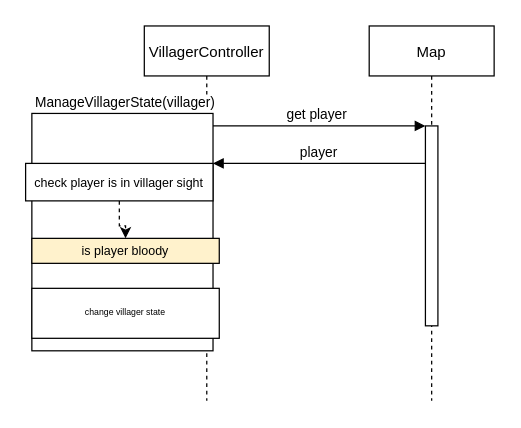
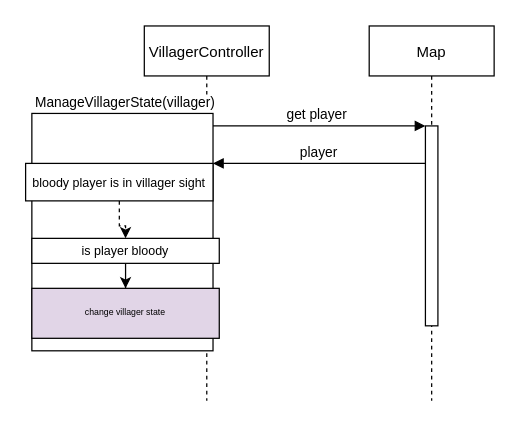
  <mxCell id="0" />
  <mxCell id="1" parent="0" />
  <mxCell id="2" value="VillagerController" style="shape=umlLifeline;perimeter=lifelinePerimeter;container=1;collapsible=0;recursiveResize=0;rounded=0;shadow=0;strokeWidth=1;" parent="1" vertex="1"><mxGeometry x="115" y="20" width="100" height="300" as="geometry" /></mxCell>
  <mxCell id="3" value="" style="points=[];perimeter=orthogonalPerimeter;rounded=0;shadow=0;strokeWidth=1;" parent="2" vertex="1"><mxGeometry x="-90" y="70" width="145" height="190" as="geometry" /></mxCell>
  <mxCell id="4" value="ManageVillagerState(villager)" style="verticalAlign=bottom;startArrow=oval;endArrow=block;startSize=8;shadow=0;strokeWidth=1;" parent="2" target="3" edge="1"><mxGeometry relative="1" as="geometry"><mxPoint x="-15" y="70" as="sourcePoint" /></mxGeometry></mxCell>
  <mxCell id="5" style="edgeStyle=orthogonalEdgeStyle;rounded=0;orthogonalLoop=1;jettySize=auto;html=1;entryX=0.5;entryY=0;entryDx=0;entryDy=0;fontSize=7;dashed=1;" edge="1" parent="2" source="6" target="8"><mxGeometry relative="1" as="geometry" /></mxCell>
- <mxCell id="6" value="check player is in villager sight" style="points=[];perimeter=orthogonalPerimeter;rounded=0;shadow=0;strokeWidth=1;fontSize=10;" parent="2" vertex="1"><mxGeometry x="-95" y="110" width="150" height="30" as="geometry" /></mxCell>
- <mxCell id="8" value="is player bloody" style="rounded=0;whiteSpace=wrap;html=1;fontSize=10;fillColor=#fff2cc;" vertex="1" parent="2"><mxGeometry x="-90" y="170" width="150" height="20" as="geometry" /></mxCell>
- <mxCell id="9" value="change villager state" style="rounded=0;whiteSpace=wrap;html=1;fontSize=7;" vertex="1" parent="2"><mxGeometry x="-90" y="210" width="150" height="40" as="geometry" /></mxCell>
+ <mxCell id="6" value="bloody player is in villager sight" style="points=[];perimeter=orthogonalPerimeter;rounded=0;shadow=0;strokeWidth=1;fontSize=10;" parent="2" vertex="1"><mxGeometry x="-95" y="110" width="150" height="30" as="geometry" /></mxCell>
+ <mxCell id="7" style="edgeStyle=orthogonalEdgeStyle;rounded=0;orthogonalLoop=1;jettySize=auto;html=1;fontSize=7;" edge="1" parent="2" source="8" target="9"><mxGeometry relative="1" as="geometry" /></mxCell>
+ <mxCell id="8" value="is player bloody" style="rounded=0;whiteSpace=wrap;html=1;fontSize=10;" vertex="1" parent="2"><mxGeometry x="-90" y="170" width="150" height="20" as="geometry" /></mxCell>
+ <mxCell id="9" value="change villager state" style="rounded=0;whiteSpace=wrap;html=1;fontSize=7;fillColor=#e1d5e7;" vertex="1" parent="2"><mxGeometry x="-90" y="210" width="150" height="40" as="geometry" /></mxCell>
  <mxCell id="10" value="Map" style="shape=umlLifeline;perimeter=lifelinePerimeter;container=1;collapsible=0;recursiveResize=0;rounded=0;shadow=0;strokeWidth=1;" parent="1" vertex="1"><mxGeometry x="295" y="20" width="100" height="300" as="geometry" /></mxCell>
  <mxCell id="11" value="" style="points=[];perimeter=orthogonalPerimeter;rounded=0;shadow=0;strokeWidth=1;" parent="10" vertex="1"><mxGeometry x="45" y="80" width="10" height="160" as="geometry" /></mxCell>
  <mxCell id="12" value="get player " style="verticalAlign=bottom;endArrow=block;entryX=0;entryY=0;shadow=0;strokeWidth=1;" parent="1" source="3" target="11" edge="1"><mxGeometry relative="1" as="geometry"><mxPoint x="270" y="100" as="sourcePoint" /></mxGeometry></mxCell>
  <mxCell id="13" value="player" style="verticalAlign=bottom;endArrow=block;entryX=1;entryY=0;shadow=0;strokeWidth=1;" parent="1" source="11" target="6" edge="1"><mxGeometry relative="1" as="geometry"><mxPoint x="235" y="140" as="sourcePoint" /></mxGeometry></mxCell>
